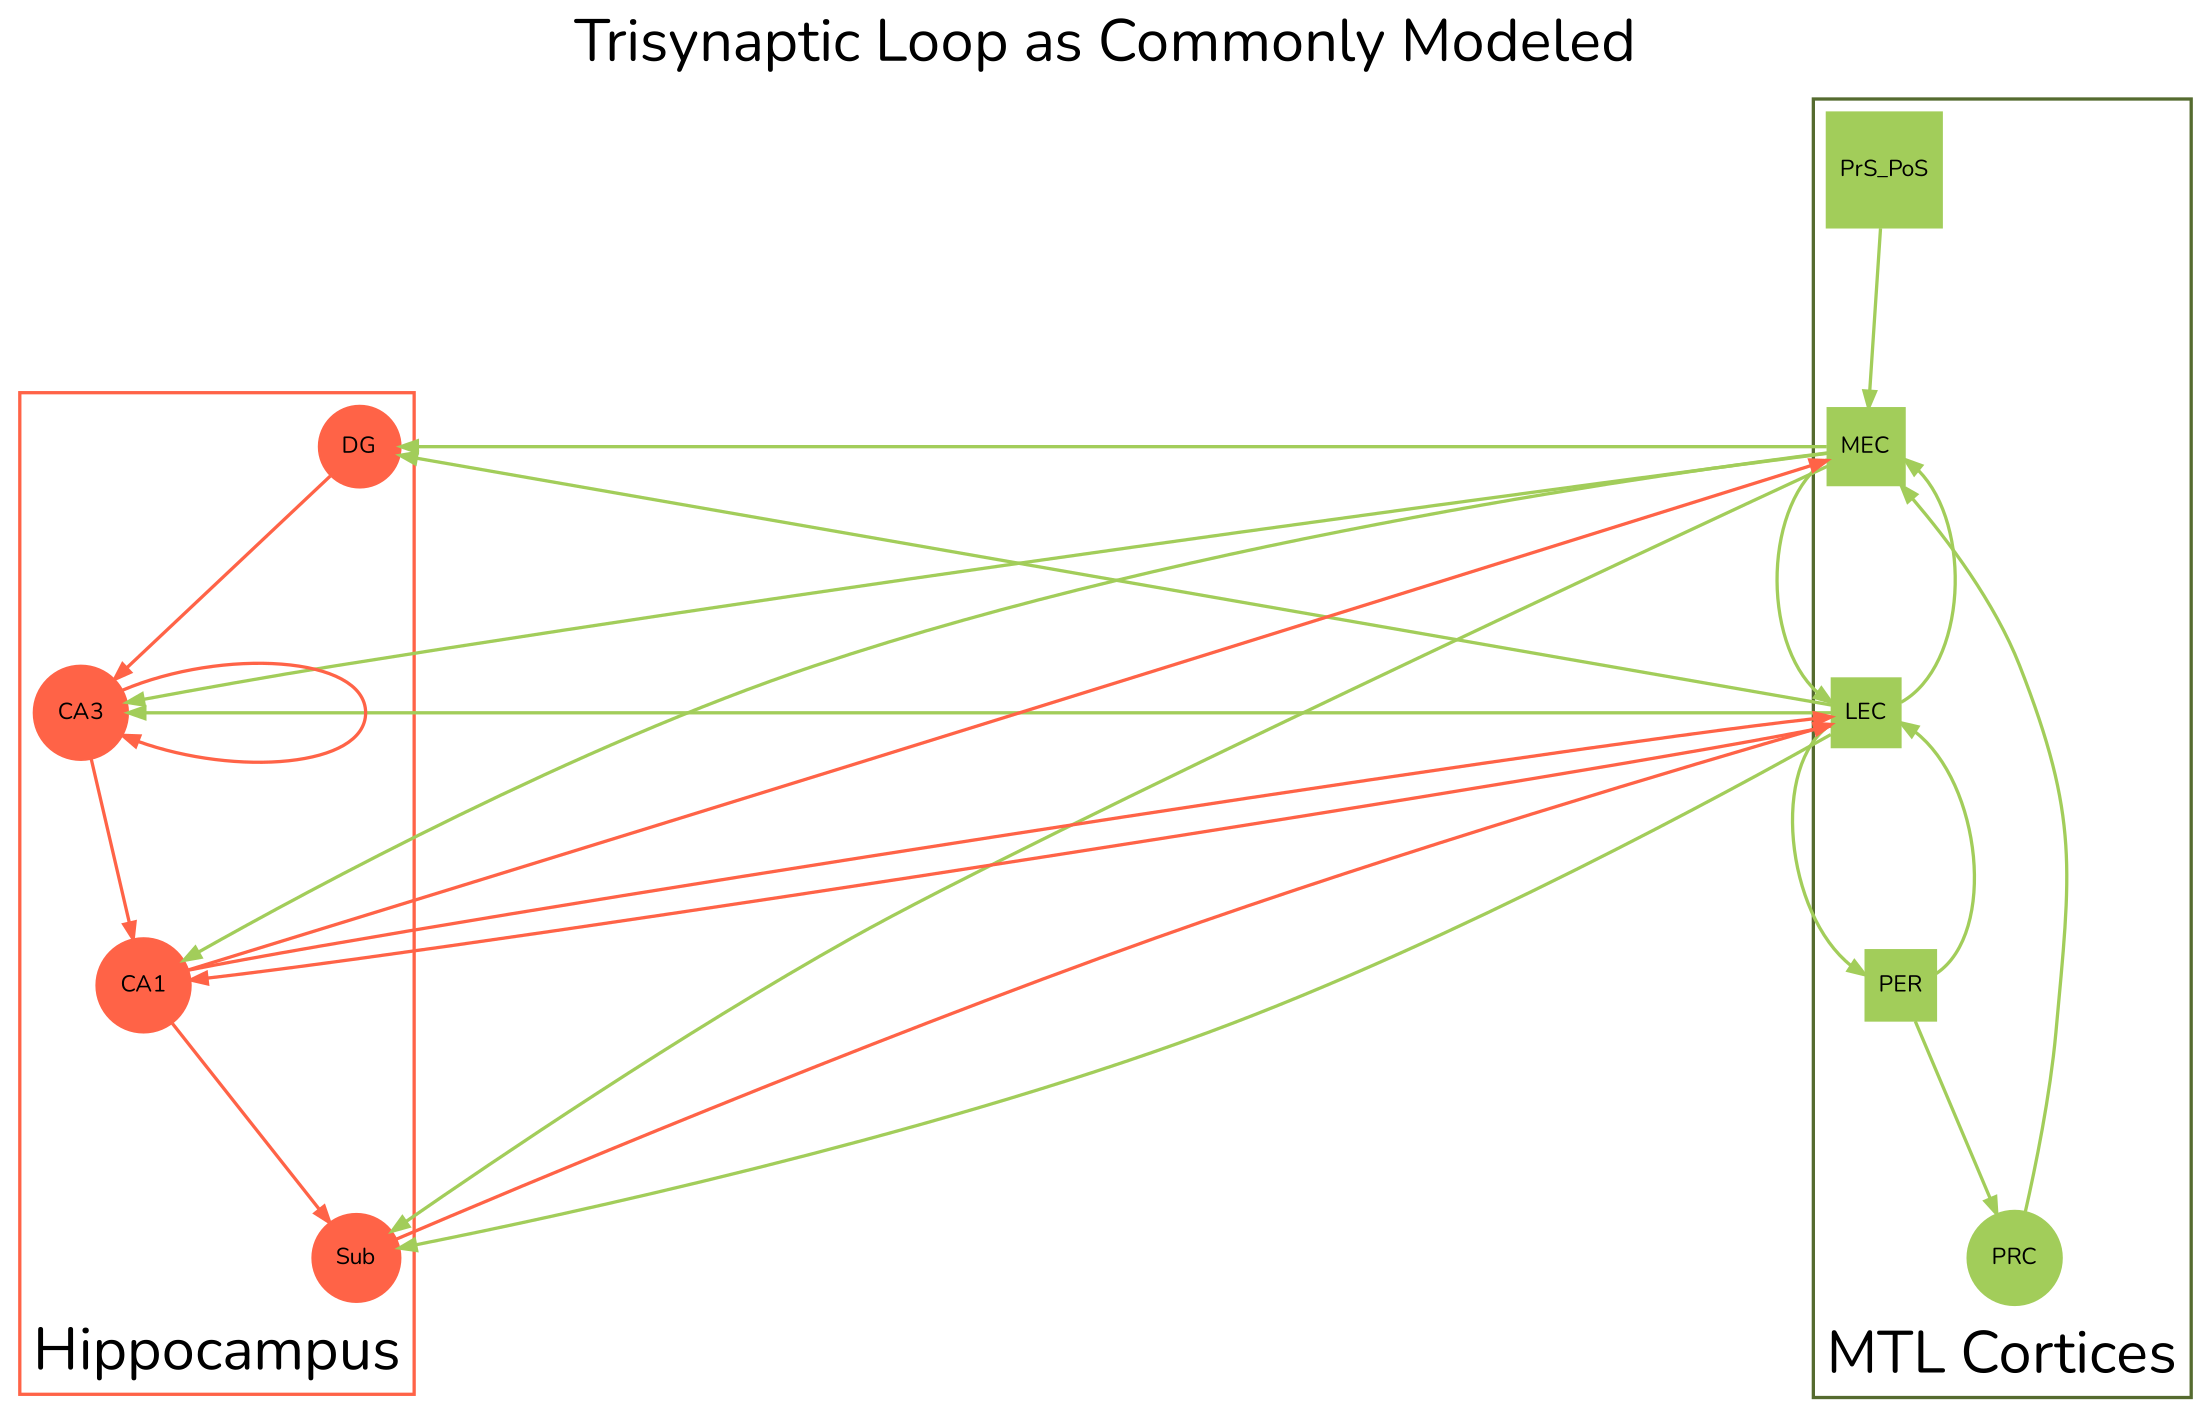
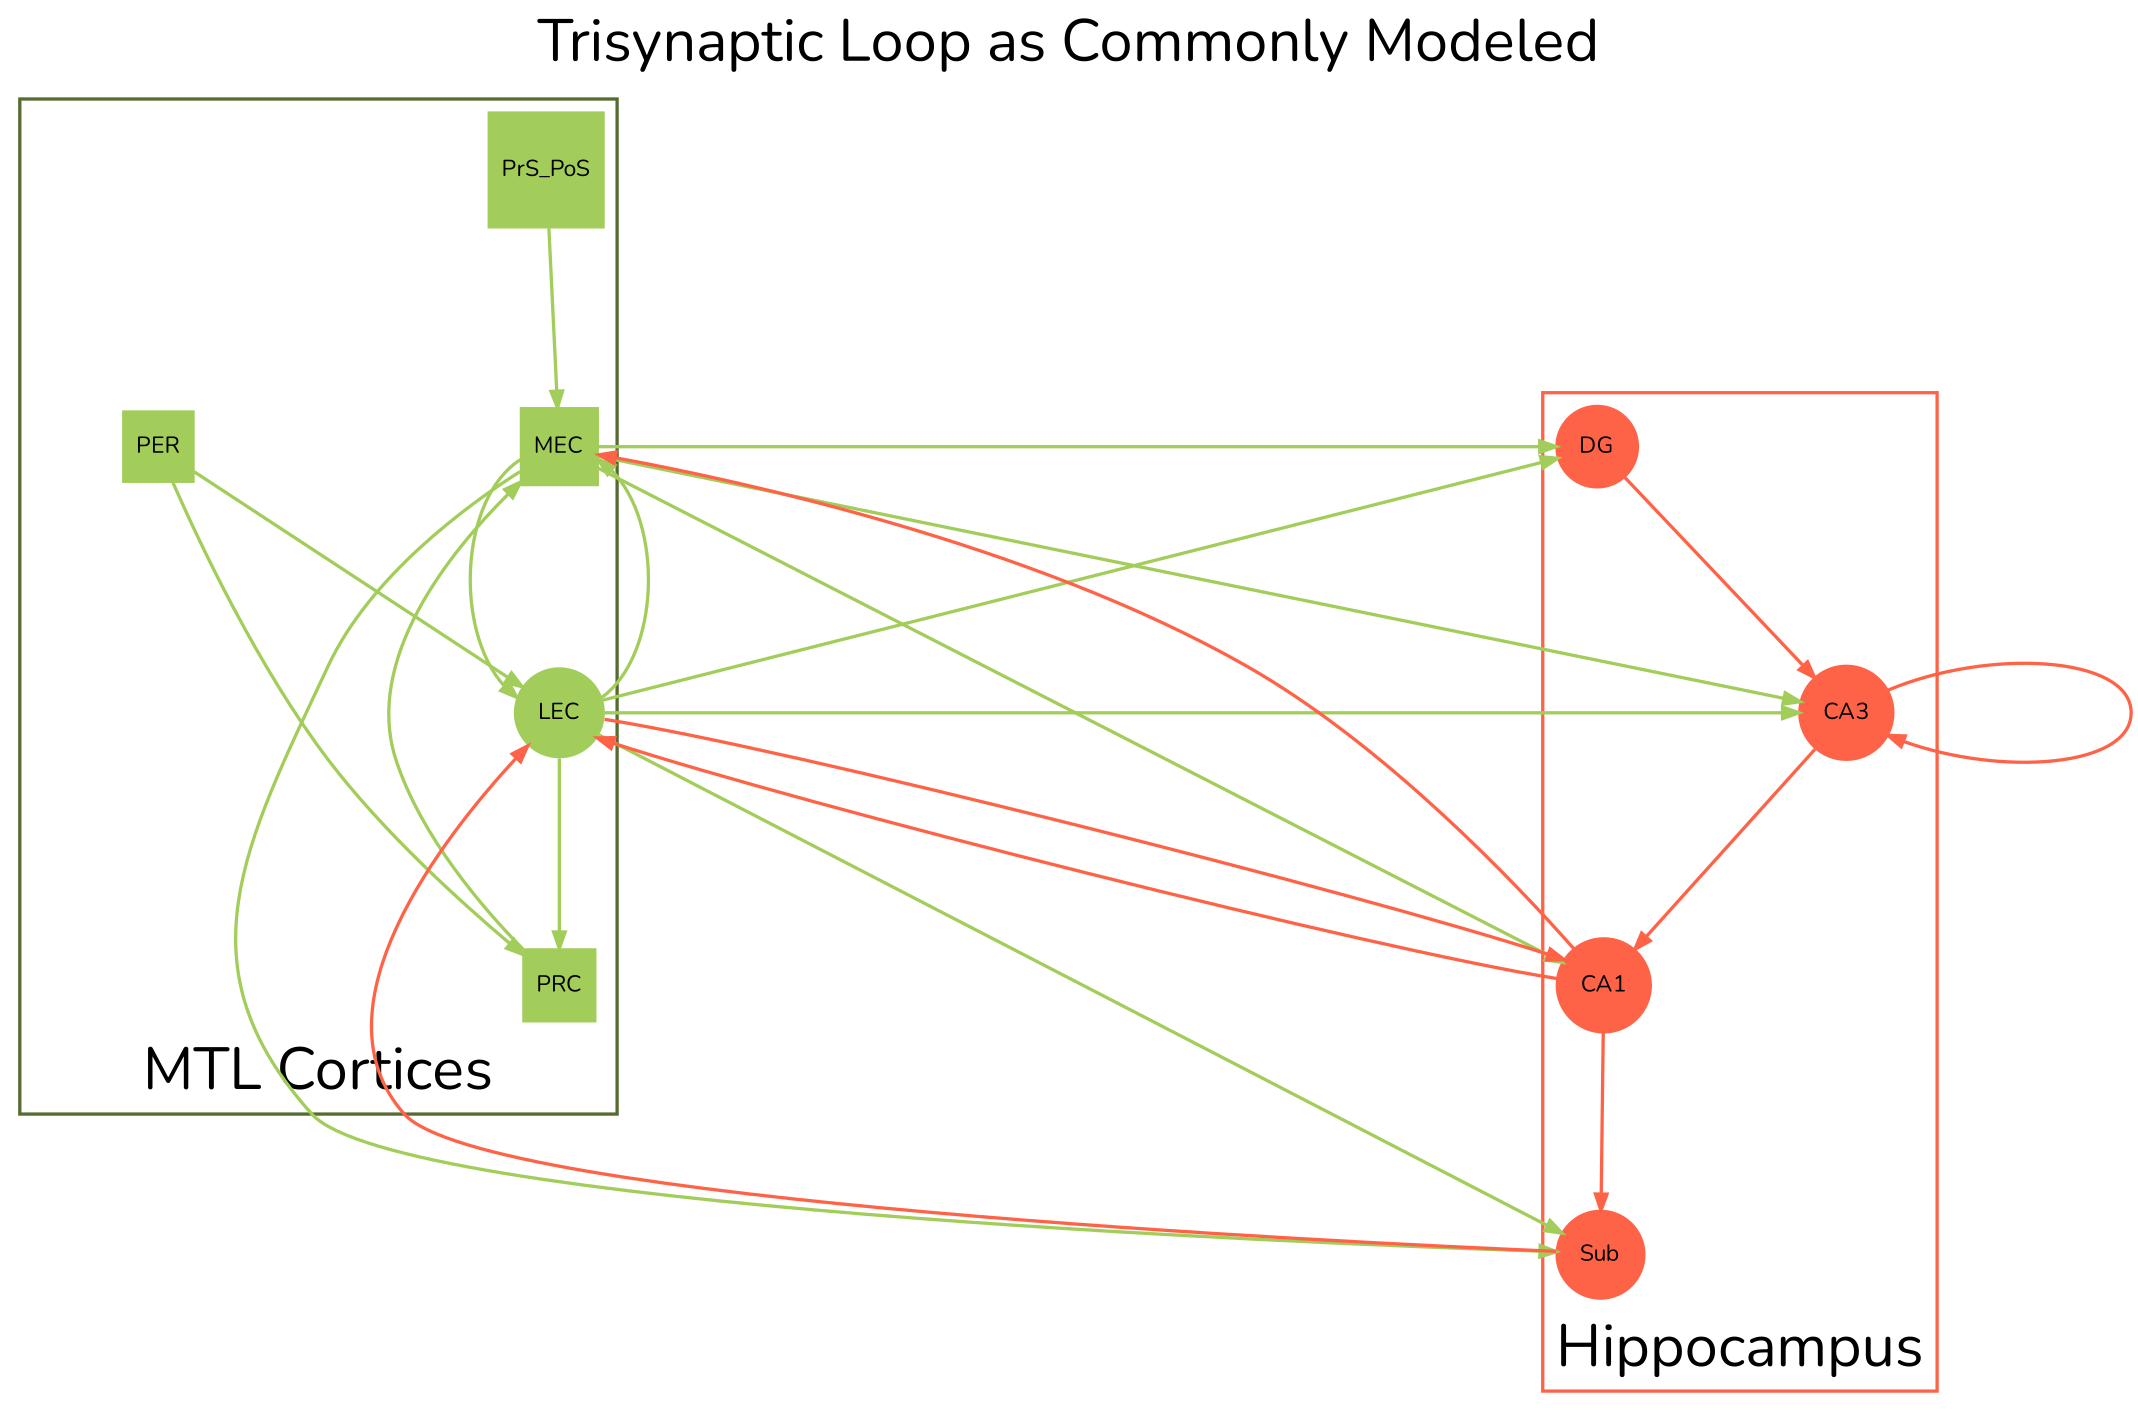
  digraph {
    compound=FALSE
    concentrate=FALSE
    fontname=Nunito
    fontsize=36
    label="Trisynaptic Loop as Commonly Modeled"
    labelloc=t
    nodesep=2.0
    ranksep=1.5
    splines=TRUE
    node [color=darkolivegreen3 fontname=Nunito shape=square style=filled]
    edge [color=darkolivegreen3 fontname=Nunito penwidth=2]
    n1 [label=MEC]
-   n2 [label=LEC]
+   n2 [label=LEC shape=circle]
    n3 [label=PrS_PoS]
    n4 [label=PER]
-   n5 [label=PRC shape=circle]
+   n5 [label=PRC]
    n6 [color=tomato label=DG shape=circle]
    n7 [color=tomato label=CA3 shape=circle]
    n8 [color=tomato label=CA1 shape=circle]
    n9 [color=tomato label=Sub shape=circle]
    subgraph cluster_1 {
      color=darkolivegreen
      compound=TRUE
      label="MTL Cortices"
      labelloc=b
      penwidth=2
      n1
      n2
      n3
      n4
      n5
    }
    subgraph cluster_2 {
      color=tomato
      compound=TRUE
      label=Hippocampus
      labelloc=b
      penwidth=2
      n6
      n7
      n8
      n9
    }
    n1 -> n2
    n1 -> n6
    n1 -> n7
    n1 -> n8
    n1 -> n9
    n2 -> n1
-   n2 -> n4
+   n2 -> n5
    n2 -> n6
    n2 -> n7
    n2 -> n8 [color=tomato]
    n2 -> n9
    n3 -> n1
    n4 -> n2
    n4 -> n5
    n5 -> n1
    n6 -> n7 [color=tomato]
    n7 -> n7 [color=tomato]
    n7 -> n8 [color=tomato]
    n8 -> n1 [color=tomato]
    n8 -> n2 [color=tomato]
    n8 -> n9 [color=tomato]
    n9 -> n2 [color=tomato]
  }
